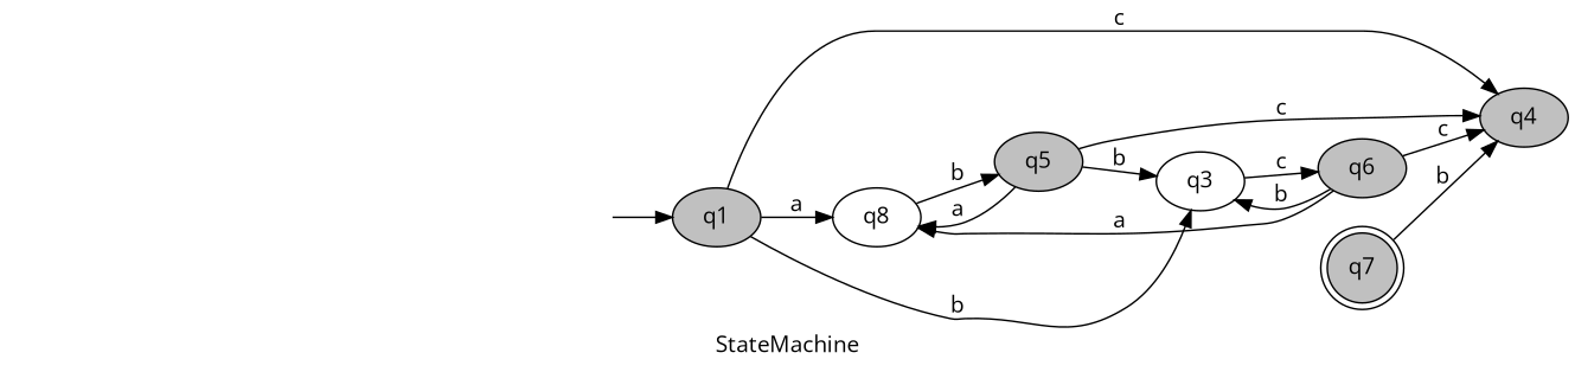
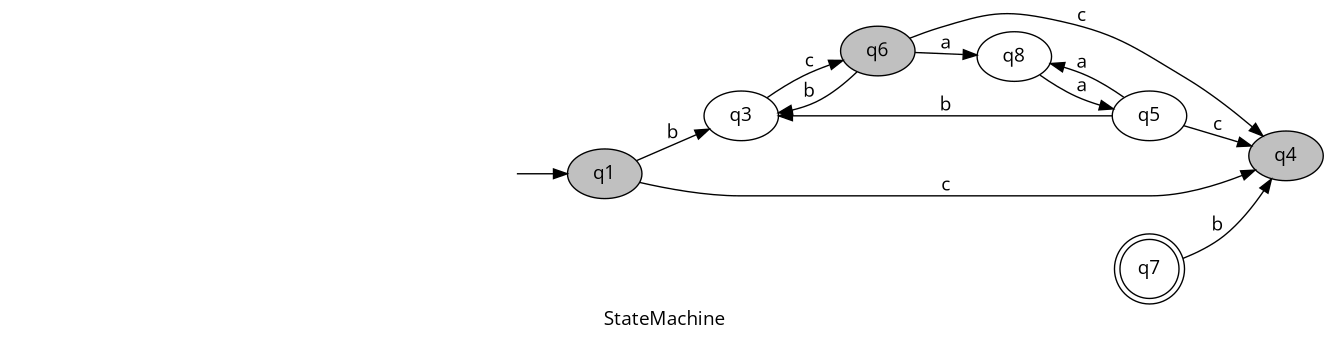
  digraph {
    fontname="Open Sans"
    label=StateMachine
    rankdir=LR
    node [fillcolor=white fontname="Open Sans" style=filled]
    edge [fontname="Open Sans"]
    "e6c174be-718d-42f7-995b-3f89abeeab95" [style=invis]
    q1 [fillcolor=gray]
    n3 [label=q8]
    q3
    q4 [fillcolor=gray]
-   q5 [fillcolor=gray]
+   q5
    q6 [fillcolor=gray]
-   q7 [fillcolor=gray shape=doublecircle]
+   q7 [shape=doublecircle]
    "e6c174be-718d-42f7-995b-3f89abeeab95" -> q1
-   q1 -> n3 [label=a]
    q1 -> q3 [label=b]
    q1 -> q4 [label=c]
-   n3 -> q5 [label=b]
+   n3 -> q5 [label=a]
    q3 -> q6 [label=c]
    q5 -> n3 [label=a]
    q5 -> q3 [label=b]
    q5 -> q4 [label=c]
    q6 -> n3 [label=a]
    q6 -> q3 [label=b]
    q6 -> q4 [label=c]
    q7 -> q4 [label=b]
  }
